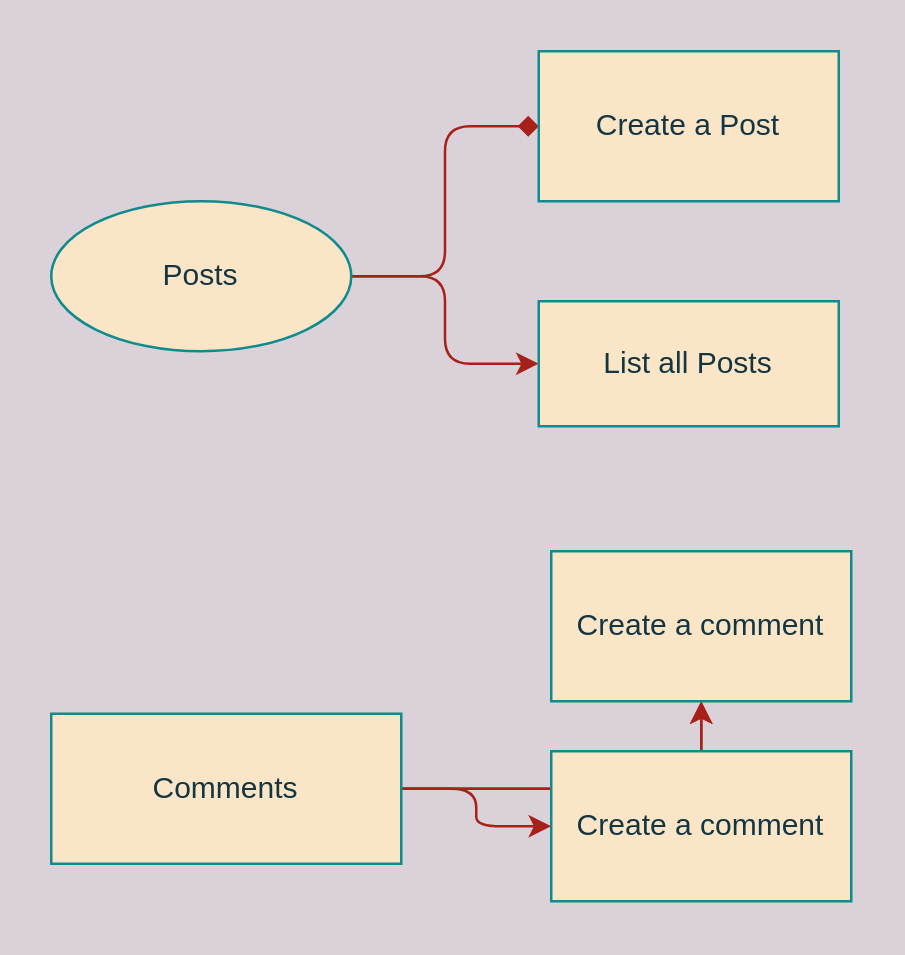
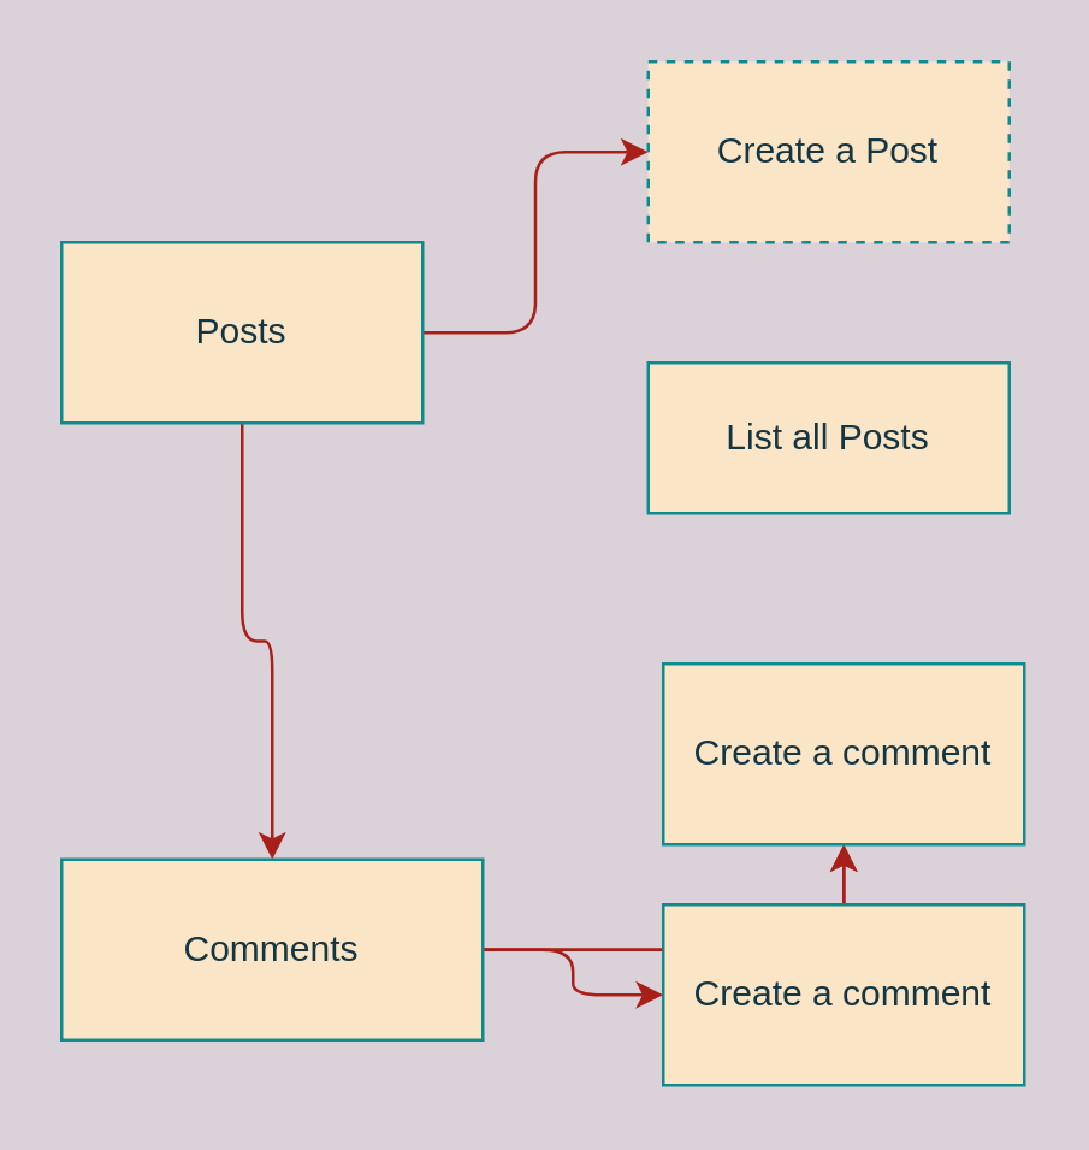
  <mxCell id="0" />
  <mxCell id="1" parent="0" />
- <mxCell id="2" value="" style="edgeStyle=orthogonalEdgeStyle;rounded=1;sketch=0;orthogonalLoop=1;jettySize=auto;html=1;strokeColor=#A8201A;fillColor=#FAE5C7;fontColor=#143642;labelBackgroundColor=#DAD2D8;endArrow=diamond;" edge="1" parent="1" source="4" target="9"><mxGeometry relative="1" as="geometry" /></mxCell>
- <mxCell id="3" style="edgeStyle=orthogonalEdgeStyle;curved=0;rounded=1;sketch=0;orthogonalLoop=1;jettySize=auto;html=1;entryX=0;entryY=0.5;entryDx=0;entryDy=0;strokeColor=#A8201A;fillColor=#FAE5C7;fontColor=#143642;" edge="1" parent="1" source="4" target="10"><mxGeometry relative="1" as="geometry" /></mxCell>
- <mxCell id="4" value="Posts" style="ellipse;whiteSpace=wrap;html=1;fillColor=#FAE5C7;strokeColor=#0F8B8D;fontColor=#143642;" vertex="1" parent="1"><mxGeometry x="20" y="80" width="120" height="60" as="geometry" /></mxCell>
+ <mxCell id="2" value="" style="edgeStyle=orthogonalEdgeStyle;rounded=1;sketch=0;orthogonalLoop=1;jettySize=auto;html=1;strokeColor=#A8201A;fillColor=#FAE5C7;fontColor=#143642;labelBackgroundColor=#DAD2D8;" edge="1" parent="1" source="4" target="9"><mxGeometry relative="1" as="geometry" /></mxCell>
+ <mxCell id="3" style="edgeStyle=orthogonalEdgeStyle;curved=0;rounded=1;sketch=0;orthogonalLoop=1;jettySize=auto;html=1;strokeColor=#A8201A;fillColor=#FAE5C7;fontColor=#143642;" edge="1" parent="1" source="4" target="8"><mxGeometry relative="1" as="geometry" /></mxCell>
+ <mxCell id="4" value="Posts" style="rounded=0;whiteSpace=wrap;html=1;fillColor=#FAE5C7;strokeColor=#0F8B8D;fontColor=#143642;" vertex="1" parent="1"><mxGeometry x="20" y="80" width="120" height="60" as="geometry" /></mxCell>
  <mxCell id="5" value="" style="edgeStyle=orthogonalEdgeStyle;curved=0;rounded=1;sketch=0;orthogonalLoop=1;jettySize=auto;html=1;strokeColor=#A8201A;fillColor=#FAE5C7;fontColor=#143642;" edge="1" parent="1" source="8" target="11"><mxGeometry relative="1" as="geometry" /></mxCell>
  <mxCell id="6" value="" style="edgeStyle=orthogonalEdgeStyle;curved=0;rounded=1;sketch=0;orthogonalLoop=1;jettySize=auto;html=1;strokeColor=#A8201A;fillColor=#FAE5C7;fontColor=#143642;" edge="1" parent="1" source="8" target="11"><mxGeometry relative="1" as="geometry" /></mxCell>
  <mxCell id="7" style="edgeStyle=orthogonalEdgeStyle;curved=0;rounded=1;sketch=0;orthogonalLoop=1;jettySize=auto;html=1;entryX=0;entryY=0.5;entryDx=0;entryDy=0;strokeColor=#A8201A;fillColor=#FAE5C7;fontColor=#143642;" edge="1" parent="1" source="8" target="12"><mxGeometry relative="1" as="geometry" /></mxCell>
  <mxCell id="8" value="Comments" style="rounded=0;whiteSpace=wrap;html=1;fillColor=#FAE5C7;strokeColor=#0F8B8D;fontColor=#143642;" vertex="1" parent="1"><mxGeometry x="20" y="285" width="140" height="60" as="geometry" /></mxCell>
- <mxCell id="9" value="Create a Post" style="rounded=0;whiteSpace=wrap;html=1;fillColor=#FAE5C7;strokeColor=#0F8B8D;fontColor=#143642;" vertex="1" parent="1"><mxGeometry x="215" y="20" width="120" height="60" as="geometry" /></mxCell>
+ <mxCell id="9" value="Create a Post" style="rounded=0;whiteSpace=wrap;html=1;fillColor=#FAE5C7;strokeColor=#0F8B8D;fontColor=#143642;dashed=1;" vertex="1" parent="1"><mxGeometry x="215" y="20" width="120" height="60" as="geometry" /></mxCell>
  <mxCell id="10" value="List all Posts" style="rounded=0;whiteSpace=wrap;html=1;fillColor=#FAE5C7;strokeColor=#0F8B8D;fontColor=#143642;" vertex="1" parent="1"><mxGeometry x="215" y="120" width="120" height="50" as="geometry" /></mxCell>
  <mxCell id="11" value="Create a comment" style="whiteSpace=wrap;html=1;rounded=0;fontColor=#143642;strokeColor=#0F8B8D;fillColor=#FAE5C7;" vertex="1" parent="1"><mxGeometry x="220" y="220" width="120" height="60" as="geometry" /></mxCell>
  <mxCell id="12" value="Create a comment" style="whiteSpace=wrap;html=1;rounded=0;fontColor=#143642;strokeColor=#0F8B8D;fillColor=#FAE5C7;" vertex="1" parent="1"><mxGeometry x="220" y="300" width="120" height="60" as="geometry" /></mxCell>
